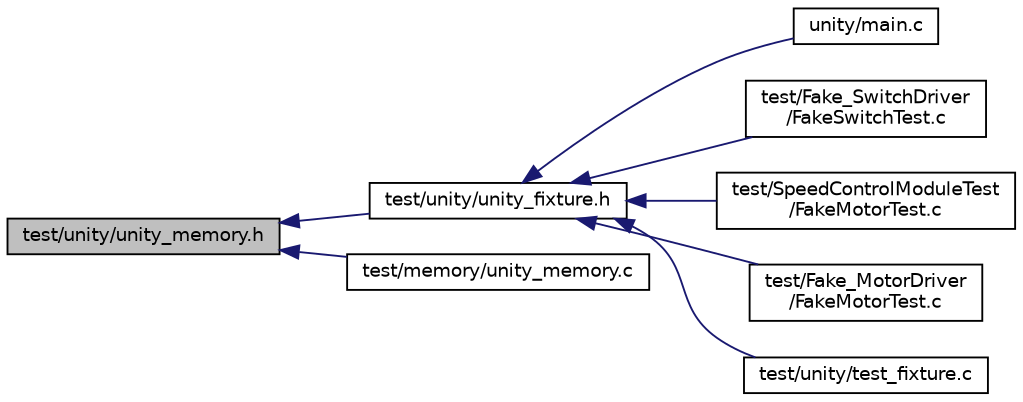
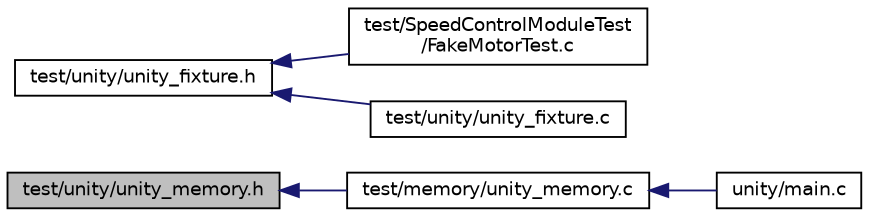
  digraph {
    rankdir=LR
    node [color=black fillcolor=white fontname=Helvetica fontsize=10 shape=record style=filled]
    edge [color=midnightblue dir=back fontname=Helvetica fontsize=10 labelfontname=Helvetica labelfontsize=10 style=solid]
    n1 [fillcolor=grey75 fontcolor=black height=0.2 label="test/unity/unity_memory.h" width=0.4]
    n2 [height=0.2 label="test/unity/unity_fixture.h" width=0.4]
    n3 [height=0.2 label="test/memory/unity_memory.c" width=0.4]
    n4 [height=0.2 label="unity/main.c" width=0.4]
-   n5 [height=0.2 label="test/Fake_SwitchDriver\l/FakeSwitchTest.c" width=0.4]
    n6 [height=0.2 label="test/SpeedControlModuleTest\l/FakeMotorTest.c" width=0.4]
-   n7 [height=0.2 label="test/Fake_MotorDriver\l/FakeMotorTest.c" width=0.4]
-   n8 [height=0.2 label="test/unity/test_fixture.c" width=0.4]
-   n1 -> n2
+   n8 [height=0.2 label="test/unity/unity_fixture.c" width=0.4]
    n1 -> n3
-   n2 -> n4
-   n2 -> n5
+   n3 -> n4
    n2 -> n6
-   n2 -> n7
    n2 -> n8
  }
